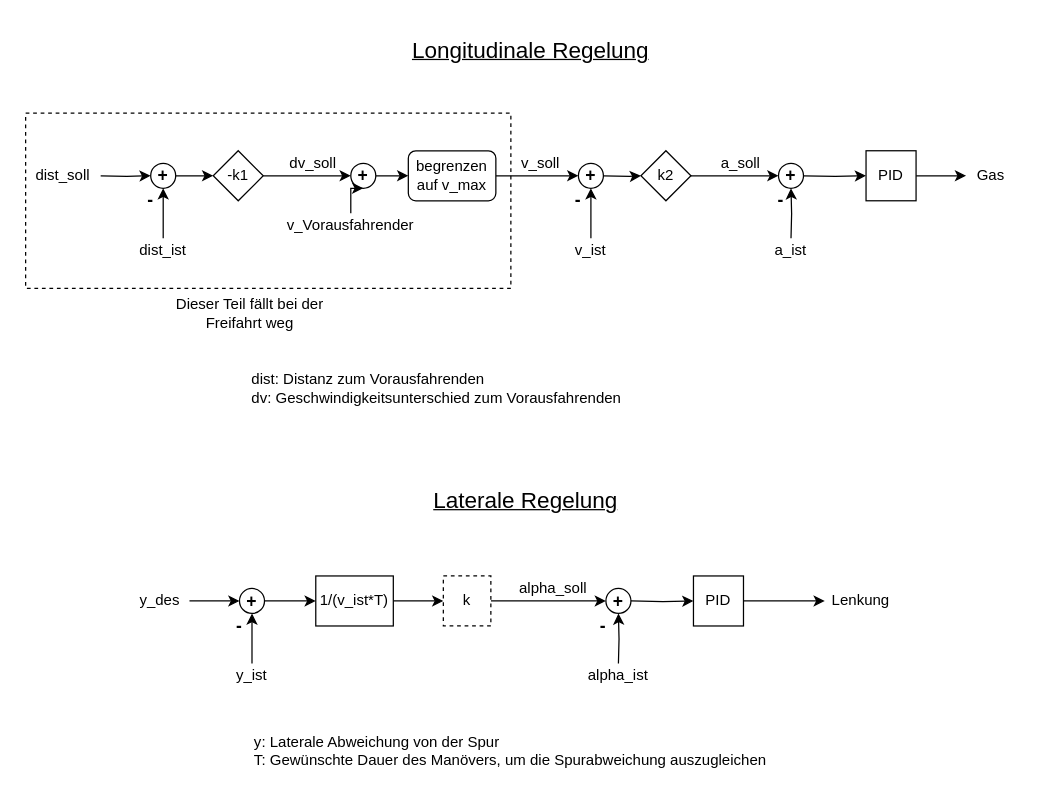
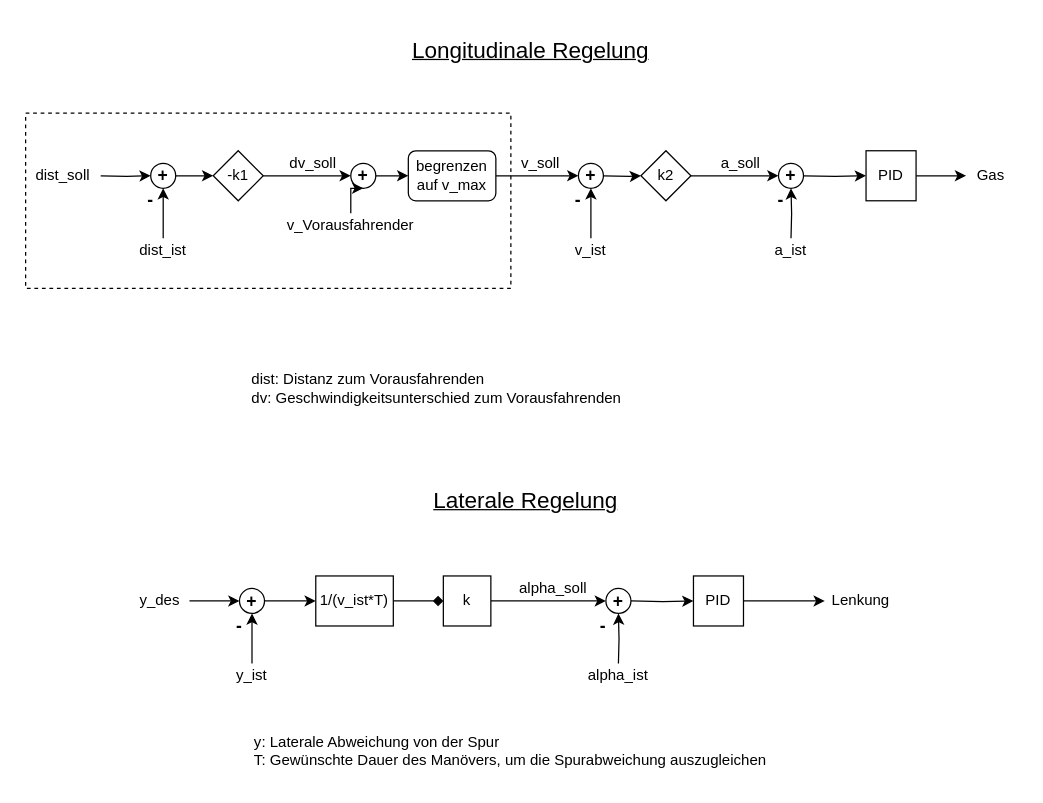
  <mxCell id="0" />
  <mxCell id="1" parent="0" />
  <mxCell id="2" value="" style="edgeStyle=orthogonalEdgeStyle;rounded=0;orthogonalLoop=1;jettySize=auto;html=1;" edge="1" parent="1" source="3" target="5"><mxGeometry relative="1" as="geometry" /></mxCell>
  <mxCell id="3" value="&lt;b&gt;&lt;font style=&quot;font-size: 14px&quot;&gt;+&lt;/font&gt;&lt;/b&gt;" style="ellipse;whiteSpace=wrap;html=1;" vertex="1" parent="1"><mxGeometry x="120" y="130" width="20" height="20" as="geometry" /></mxCell>
  <mxCell id="4" value="" style="edgeStyle=orthogonalEdgeStyle;rounded=0;orthogonalLoop=1;jettySize=auto;html=1;" edge="1" parent="1" source="5" target="20"><mxGeometry relative="1" as="geometry" /></mxCell>
  <mxCell id="5" value="-k1" style="rhombus;whiteSpace=wrap;html=1;" vertex="1" parent="1"><mxGeometry x="170" y="120" width="40" height="40" as="geometry" /></mxCell>
  <mxCell id="6" value="" style="edgeStyle=orthogonalEdgeStyle;rounded=0;orthogonalLoop=1;jettySize=auto;html=1;entryX=0;entryY=0.5;entryDx=0;entryDy=0;" edge="1" parent="1" source="7"><mxGeometry relative="1" as="geometry"><mxPoint x="622" y="140" as="targetPoint" /></mxGeometry></mxCell>
  <mxCell id="7" value="k2" style="rhombus;whiteSpace=wrap;html=1;" vertex="1" parent="1"><mxGeometry x="512" y="120" width="40" height="40" as="geometry" /></mxCell>
  <mxCell id="8" value="" style="edgeStyle=orthogonalEdgeStyle;rounded=0;orthogonalLoop=1;jettySize=auto;html=1;" edge="1" parent="1" target="10"><mxGeometry relative="1" as="geometry"><mxPoint x="642" y="140" as="sourcePoint" /></mxGeometry></mxCell>
  <mxCell id="9" value="" style="edgeStyle=orthogonalEdgeStyle;rounded=0;orthogonalLoop=1;jettySize=auto;html=1;" edge="1" parent="1" source="10" target="11"><mxGeometry relative="1" as="geometry" /></mxCell>
  <mxCell id="10" value="PID" style="rounded=0;whiteSpace=wrap;html=1;" vertex="1" parent="1"><mxGeometry x="692" y="120" width="40" height="40" as="geometry" /></mxCell>
  <mxCell id="11" value="Gas" style="text;html=1;strokeColor=none;fillColor=none;align=center;verticalAlign=middle;whiteSpace=wrap;rounded=0;" vertex="1" parent="1"><mxGeometry x="772" y="130" width="40" height="20" as="geometry" /></mxCell>
  <mxCell id="12" value="" style="edgeStyle=orthogonalEdgeStyle;rounded=0;orthogonalLoop=1;jettySize=auto;html=1;" edge="1" parent="1" target="7"><mxGeometry relative="1" as="geometry"><mxPoint x="482" y="140.034" as="sourcePoint" /></mxGeometry></mxCell>
  <mxCell id="13" value="" style="edgeStyle=orthogonalEdgeStyle;rounded=0;orthogonalLoop=1;jettySize=auto;html=1;" edge="1" parent="1" target="3"><mxGeometry relative="1" as="geometry"><mxPoint x="80" y="140" as="sourcePoint" /></mxGeometry></mxCell>
  <mxCell id="14" value="dist_soll" style="text;html=1;strokeColor=none;fillColor=none;align=center;verticalAlign=middle;whiteSpace=wrap;rounded=0;" vertex="1" parent="1"><mxGeometry x="20" y="130" width="60" height="20" as="geometry" /></mxCell>
  <mxCell id="15" value="" style="edgeStyle=orthogonalEdgeStyle;rounded=0;orthogonalLoop=1;jettySize=auto;html=1;" edge="1" parent="1" source="16"><mxGeometry relative="1" as="geometry"><mxPoint x="472" y="150" as="targetPoint" /></mxGeometry></mxCell>
  <mxCell id="16" value="v_ist" style="text;html=1;strokeColor=none;fillColor=none;align=center;verticalAlign=middle;whiteSpace=wrap;rounded=0;" vertex="1" parent="1"><mxGeometry x="442" y="190" width="60" height="20" as="geometry" /></mxCell>
  <mxCell id="17" value="" style="edgeStyle=orthogonalEdgeStyle;rounded=0;orthogonalLoop=1;jettySize=auto;html=1;" edge="1" parent="1" source="18" target="3"><mxGeometry relative="1" as="geometry" /></mxCell>
  <mxCell id="18" value="dist_ist" style="text;html=1;strokeColor=none;fillColor=none;align=center;verticalAlign=middle;whiteSpace=wrap;rounded=0;" vertex="1" parent="1"><mxGeometry x="100" y="190" width="60" height="20" as="geometry" /></mxCell>
  <mxCell id="19" style="edgeStyle=orthogonalEdgeStyle;rounded=0;orthogonalLoop=1;jettySize=auto;html=1;entryX=0;entryY=0.5;entryDx=0;entryDy=0;" edge="1" parent="1" source="20" target="33"><mxGeometry relative="1" as="geometry" /></mxCell>
  <mxCell id="20" value="&lt;b&gt;&lt;font style=&quot;font-size: 14px&quot;&gt;+&lt;/font&gt;&lt;/b&gt;" style="ellipse;whiteSpace=wrap;html=1;" vertex="1" parent="1"><mxGeometry x="280" y="130" width="20" height="20" as="geometry" /></mxCell>
  <mxCell id="21" value="&lt;b&gt;&lt;font style=&quot;font-size: 14px&quot;&gt;-&lt;/font&gt;&lt;/b&gt;" style="text;html=1;strokeColor=none;fillColor=none;align=center;verticalAlign=middle;whiteSpace=wrap;rounded=0;" vertex="1" parent="1"><mxGeometry x="452" y="150" width="20" height="20" as="geometry" /></mxCell>
  <mxCell id="22" value="&lt;b&gt;&lt;font style=&quot;font-size: 14px&quot;&gt;-&lt;/font&gt;&lt;/b&gt;" style="text;html=1;strokeColor=none;fillColor=none;align=center;verticalAlign=middle;whiteSpace=wrap;rounded=0;" vertex="1" parent="1"><mxGeometry x="110" y="150" width="20" height="20" as="geometry" /></mxCell>
  <mxCell id="23" style="edgeStyle=orthogonalEdgeStyle;rounded=0;orthogonalLoop=1;jettySize=auto;html=1;entryX=0.5;entryY=1;entryDx=0;entryDy=0;" edge="1" parent="1" source="24" target="20"><mxGeometry relative="1" as="geometry" /></mxCell>
  <mxCell id="24" value="&lt;font style=&quot;font-size: 12px&quot;&gt;v_Vorausfahrender&lt;/font&gt;" style="text;html=1;strokeColor=none;fillColor=none;align=center;verticalAlign=middle;whiteSpace=wrap;rounded=0;" vertex="1" parent="1"><mxGeometry x="250" y="170" width="60" height="20" as="geometry" /></mxCell>
  <mxCell id="25" value="" style="edgeStyle=orthogonalEdgeStyle;rounded=0;orthogonalLoop=1;jettySize=auto;html=1;" edge="1" parent="1"><mxGeometry relative="1" as="geometry"><mxPoint x="632" y="190" as="sourcePoint" /><mxPoint x="632" y="150" as="targetPoint" /></mxGeometry></mxCell>
  <mxCell id="26" value="a_ist" style="text;html=1;strokeColor=none;fillColor=none;align=center;verticalAlign=middle;whiteSpace=wrap;rounded=0;" vertex="1" parent="1"><mxGeometry x="602" y="190" width="60" height="20" as="geometry" /></mxCell>
  <mxCell id="27" value="v_soll" style="text;html=1;strokeColor=none;fillColor=none;align=center;verticalAlign=middle;whiteSpace=wrap;rounded=0;" vertex="1" parent="1"><mxGeometry x="402" y="120" width="60" height="20" as="geometry" /></mxCell>
  <mxCell id="28" value="a_soll" style="text;html=1;strokeColor=none;fillColor=none;align=center;verticalAlign=middle;whiteSpace=wrap;rounded=0;" vertex="1" parent="1"><mxGeometry x="562" y="120" width="60" height="20" as="geometry" /></mxCell>
  <mxCell id="29" value="dv_soll" style="text;html=1;strokeColor=none;fillColor=none;align=center;verticalAlign=middle;whiteSpace=wrap;rounded=0;" vertex="1" parent="1"><mxGeometry x="220" y="120" width="60" height="20" as="geometry" /></mxCell>
  <mxCell id="30" value="&lt;b&gt;&lt;font style=&quot;font-size: 14px&quot;&gt;+&lt;/font&gt;&lt;/b&gt;" style="ellipse;whiteSpace=wrap;html=1;" vertex="1" parent="1"><mxGeometry x="462" y="130" width="20" height="20" as="geometry" /></mxCell>
  <mxCell id="31" value="&lt;b&gt;&lt;font style=&quot;font-size: 14px&quot;&gt;+&lt;/font&gt;&lt;/b&gt;" style="ellipse;whiteSpace=wrap;html=1;" vertex="1" parent="1"><mxGeometry x="622" y="130" width="20" height="20" as="geometry" /></mxCell>
  <mxCell id="32" style="edgeStyle=orthogonalEdgeStyle;rounded=0;orthogonalLoop=1;jettySize=auto;html=1;entryX=0;entryY=0.5;entryDx=0;entryDy=0;" edge="1" parent="1" source="33" target="30"><mxGeometry relative="1" as="geometry" /></mxCell>
  <mxCell id="33" value="begrenzen auf v_max" style="whiteSpace=wrap;html=1;rounded=1;" vertex="1" parent="1"><mxGeometry x="326" y="120" width="70" height="40" as="geometry" /></mxCell>
  <mxCell id="34" value="" style="rounded=0;whiteSpace=wrap;html=1;dashed=1;fillColor=none;align=center;" vertex="1" parent="1"><mxGeometry x="20" y="90" width="388" height="140" as="geometry" /></mxCell>
- <mxCell id="35" value="Dieser Teil fällt bei der Freifahrt weg" style="text;html=1;strokeColor=none;fillColor=none;align=center;verticalAlign=middle;whiteSpace=wrap;rounded=0;dashed=1;" vertex="1" parent="1"><mxGeometry x="119" y="230" width="161" height="40" as="geometry" /></mxCell>
  <mxCell id="36" value="&lt;u&gt;&lt;font style=&quot;font-size: 18px&quot;&gt;Longitudinale Regelung&lt;br&gt;&lt;/font&gt;&lt;/u&gt;" style="text;html=1;strokeColor=none;fillColor=none;align=center;verticalAlign=middle;whiteSpace=wrap;rounded=0;dashed=1;" vertex="1" parent="1"><mxGeometry x="308" y="20" width="232" height="40" as="geometry" /></mxCell>
  <mxCell id="37" value="" style="edgeStyle=orthogonalEdgeStyle;rounded=0;orthogonalLoop=1;jettySize=auto;html=1;entryX=0;entryY=0.5;entryDx=0;entryDy=0;" edge="1" parent="1" source="38"><mxGeometry relative="1" as="geometry"><mxPoint x="484" y="480" as="targetPoint" /></mxGeometry></mxCell>
- <mxCell id="38" value="k" style="rounded=0;whiteSpace=wrap;html=1;dashed=1;" vertex="1" parent="1"><mxGeometry x="354" y="460" width="38" height="40" as="geometry" /></mxCell>
+ <mxCell id="38" value="k" style="rounded=0;whiteSpace=wrap;html=1;" vertex="1" parent="1"><mxGeometry x="354" y="460" width="38" height="40" as="geometry" /></mxCell>
  <mxCell id="39" value="" style="edgeStyle=orthogonalEdgeStyle;rounded=0;orthogonalLoop=1;jettySize=auto;html=1;" edge="1" parent="1" target="41"><mxGeometry relative="1" as="geometry"><mxPoint x="504" y="480" as="sourcePoint" /></mxGeometry></mxCell>
  <mxCell id="40" value="" style="edgeStyle=orthogonalEdgeStyle;rounded=0;orthogonalLoop=1;jettySize=auto;html=1;" edge="1" parent="1" source="41" target="42"><mxGeometry relative="1" as="geometry" /></mxCell>
  <mxCell id="41" value="PID" style="rounded=0;whiteSpace=wrap;html=1;" vertex="1" parent="1"><mxGeometry x="554" y="460" width="40" height="40" as="geometry" /></mxCell>
  <mxCell id="42" value="Lenkung" style="text;html=1;strokeColor=none;fillColor=none;align=center;verticalAlign=middle;whiteSpace=wrap;rounded=0;" vertex="1" parent="1"><mxGeometry x="659" y="470" width="58" height="20" as="geometry" /></mxCell>
  <mxCell id="43" value="" style="edgeStyle=orthogonalEdgeStyle;rounded=0;orthogonalLoop=1;jettySize=auto;html=1;" edge="1" parent="1" source="44"><mxGeometry relative="1" as="geometry"><mxPoint x="201" y="490" as="targetPoint" /></mxGeometry></mxCell>
  <mxCell id="44" value="y_ist" style="text;html=1;strokeColor=none;fillColor=none;align=center;verticalAlign=middle;whiteSpace=wrap;rounded=0;" vertex="1" parent="1"><mxGeometry x="171" y="530" width="60" height="20" as="geometry" /></mxCell>
  <mxCell id="45" value="&lt;b&gt;&lt;font style=&quot;font-size: 14px&quot;&gt;-&lt;/font&gt;&lt;/b&gt;" style="text;html=1;strokeColor=none;fillColor=none;align=center;verticalAlign=middle;whiteSpace=wrap;rounded=0;" vertex="1" parent="1"><mxGeometry x="181" y="490" width="20" height="20" as="geometry" /></mxCell>
  <mxCell id="46" value="" style="edgeStyle=orthogonalEdgeStyle;rounded=0;orthogonalLoop=1;jettySize=auto;html=1;" edge="1" parent="1"><mxGeometry relative="1" as="geometry"><mxPoint x="494" y="530" as="sourcePoint" /><mxPoint x="494" y="490" as="targetPoint" /></mxGeometry></mxCell>
  <mxCell id="47" value="alpha_ist" style="text;html=1;strokeColor=none;fillColor=none;align=center;verticalAlign=middle;whiteSpace=wrap;rounded=0;" vertex="1" parent="1"><mxGeometry x="464" y="530" width="60" height="20" as="geometry" /></mxCell>
  <mxCell id="48" value="" style="edgeStyle=orthogonalEdgeStyle;rounded=0;orthogonalLoop=1;jettySize=auto;html=1;" edge="1" parent="1" source="49" target="52"><mxGeometry relative="1" as="geometry" /></mxCell>
  <mxCell id="49" value="y_des" style="text;html=1;strokeColor=none;fillColor=none;align=center;verticalAlign=middle;whiteSpace=wrap;rounded=0;" vertex="1" parent="1"><mxGeometry x="104" y="470" width="47" height="20" as="geometry" /></mxCell>
  <mxCell id="50" value="alpha_soll" style="text;html=1;strokeColor=none;fillColor=none;align=center;verticalAlign=middle;whiteSpace=wrap;rounded=0;" vertex="1" parent="1"><mxGeometry x="412" y="460" width="60" height="20" as="geometry" /></mxCell>
  <mxCell id="51" value="" style="edgeStyle=orthogonalEdgeStyle;rounded=0;orthogonalLoop=1;jettySize=auto;html=1;" edge="1" parent="1" source="52" target="56"><mxGeometry relative="1" as="geometry" /></mxCell>
  <mxCell id="52" value="&lt;b&gt;&lt;font style=&quot;font-size: 14px&quot;&gt;+&lt;/font&gt;&lt;/b&gt;" style="ellipse;whiteSpace=wrap;html=1;" vertex="1" parent="1"><mxGeometry x="191" y="470" width="20" height="20" as="geometry" /></mxCell>
  <mxCell id="53" value="&lt;b&gt;&lt;font style=&quot;font-size: 14px&quot;&gt;+&lt;/font&gt;&lt;/b&gt;" style="ellipse;whiteSpace=wrap;html=1;" vertex="1" parent="1"><mxGeometry x="484" y="470" width="20" height="20" as="geometry" /></mxCell>
  <mxCell id="54" value="&lt;u&gt;&lt;font style=&quot;font-size: 18px&quot;&gt;Laterale Regelung&lt;br&gt;&lt;/font&gt;&lt;/u&gt;" style="text;html=1;strokeColor=none;fillColor=none;align=center;verticalAlign=middle;whiteSpace=wrap;rounded=0;dashed=1;" vertex="1" parent="1"><mxGeometry x="304" y="380" width="232" height="40" as="geometry" /></mxCell>
- <mxCell id="55" style="edgeStyle=orthogonalEdgeStyle;rounded=0;orthogonalLoop=1;jettySize=auto;html=1;entryX=0;entryY=0.5;entryDx=0;entryDy=0;" edge="1" parent="1" source="56" target="38"><mxGeometry relative="1" as="geometry" /></mxCell>
+ <mxCell id="55" style="edgeStyle=orthogonalEdgeStyle;rounded=0;orthogonalLoop=1;jettySize=auto;html=1;entryX=0;entryY=0.5;entryDx=0;entryDy=0;endArrow=diamond;" edge="1" parent="1" source="56" target="38"><mxGeometry relative="1" as="geometry" /></mxCell>
  <mxCell id="56" value="1/(v_ist*T)" style="rounded=0;whiteSpace=wrap;html=1;" vertex="1" parent="1"><mxGeometry x="252" y="460" width="62" height="40" as="geometry" /></mxCell>
  <mxCell id="57" value="&lt;div&gt;y: Laterale Abweichung von der Spur&lt;br&gt;&lt;/div&gt;&lt;div&gt;T: Gewünschte Dauer des Manövers, um die Spurabweichung auszugleichen&lt;/div&gt;" style="text;html=1;strokeColor=none;fillColor=none;align=left;verticalAlign=middle;whiteSpace=wrap;rounded=0;dashed=1;" vertex="1" parent="1"><mxGeometry x="201" y="580" width="451" height="40" as="geometry" /></mxCell>
  <mxCell id="58" value="dist: Distanz zum Vorausfahrenden&lt;br&gt;&lt;div&gt;dv: Geschwindigkeitsunterschied zum Vorausfahrenden&lt;br&gt;&lt;/div&gt;" style="text;html=1;strokeColor=none;fillColor=none;align=left;verticalAlign=middle;whiteSpace=wrap;rounded=0;dashed=1;" vertex="1" parent="1"><mxGeometry x="198.5" y="290" width="451" height="40" as="geometry" /></mxCell>
  <mxCell id="59" value="&lt;b&gt;&lt;font style=&quot;font-size: 14px&quot;&gt;-&lt;/font&gt;&lt;/b&gt;" style="text;html=1;strokeColor=none;fillColor=none;align=center;verticalAlign=middle;whiteSpace=wrap;rounded=0;" vertex="1" parent="1"><mxGeometry x="614" y="150" width="20" height="20" as="geometry" /></mxCell>
  <mxCell id="60" value="&lt;b&gt;&lt;font style=&quot;font-size: 14px&quot;&gt;-&lt;/font&gt;&lt;/b&gt;" style="text;html=1;strokeColor=none;fillColor=none;align=center;verticalAlign=middle;whiteSpace=wrap;rounded=0;" vertex="1" parent="1"><mxGeometry x="472" y="490" width="20" height="20" as="geometry" /></mxCell>
